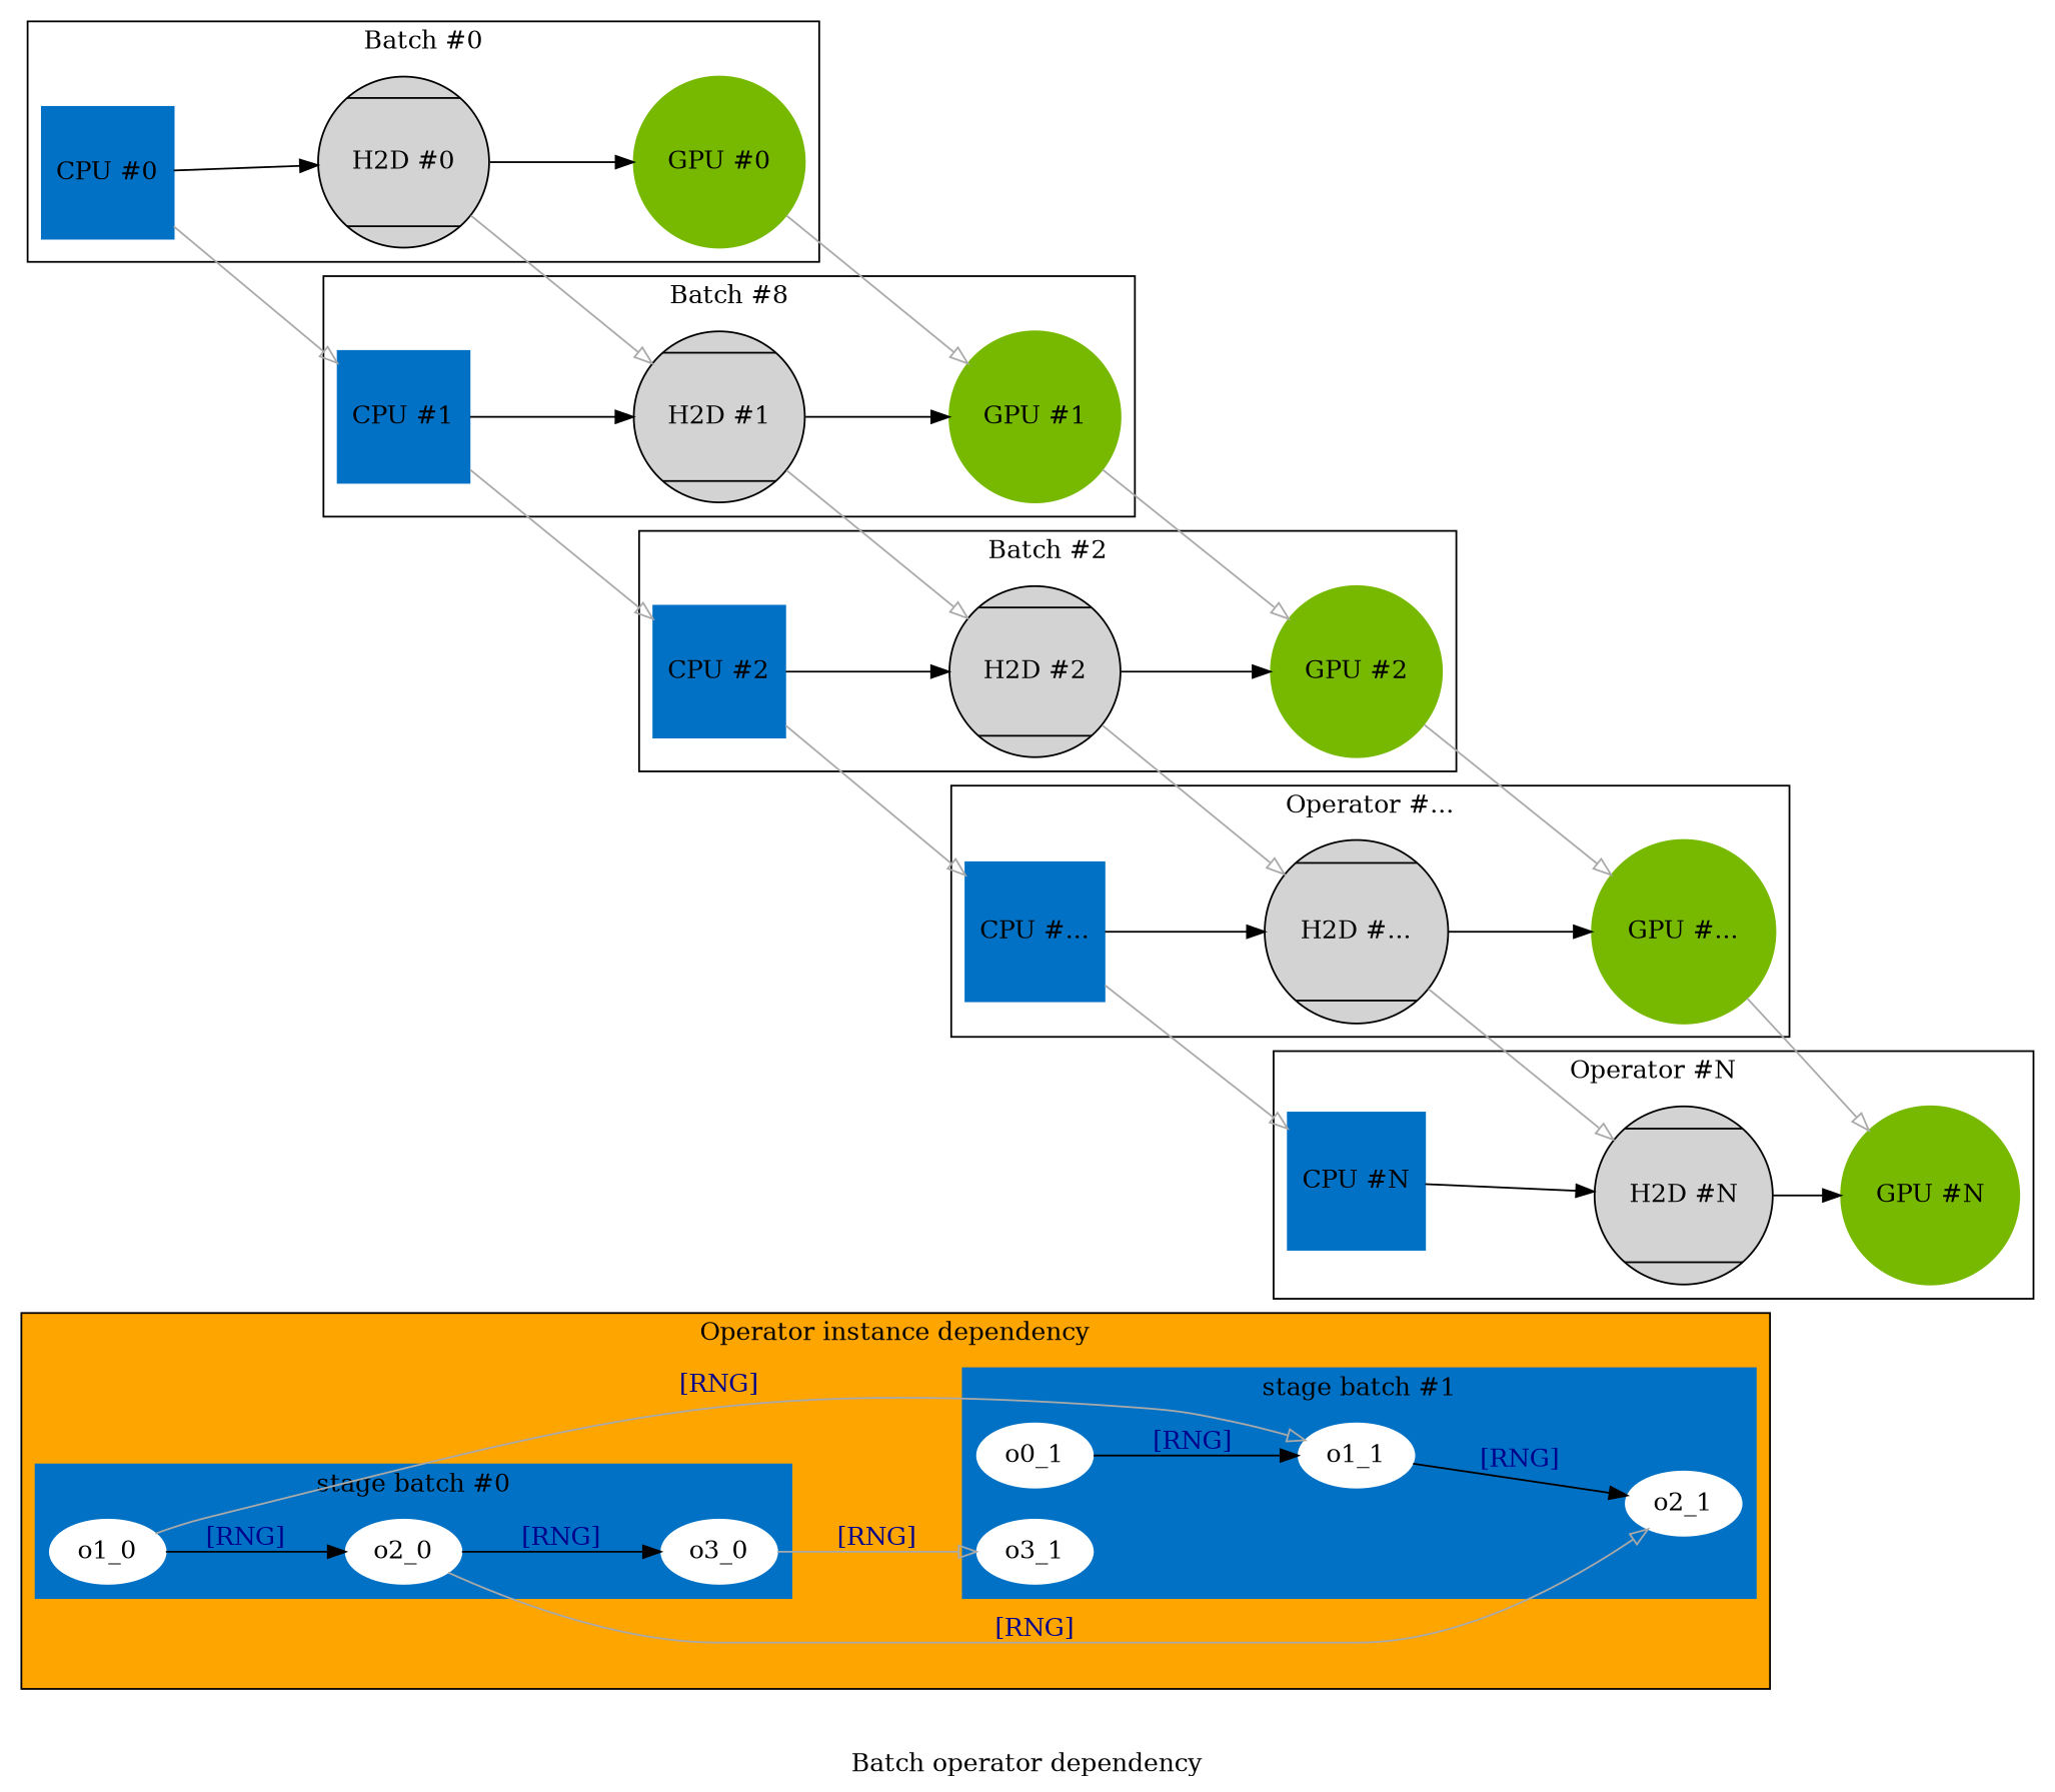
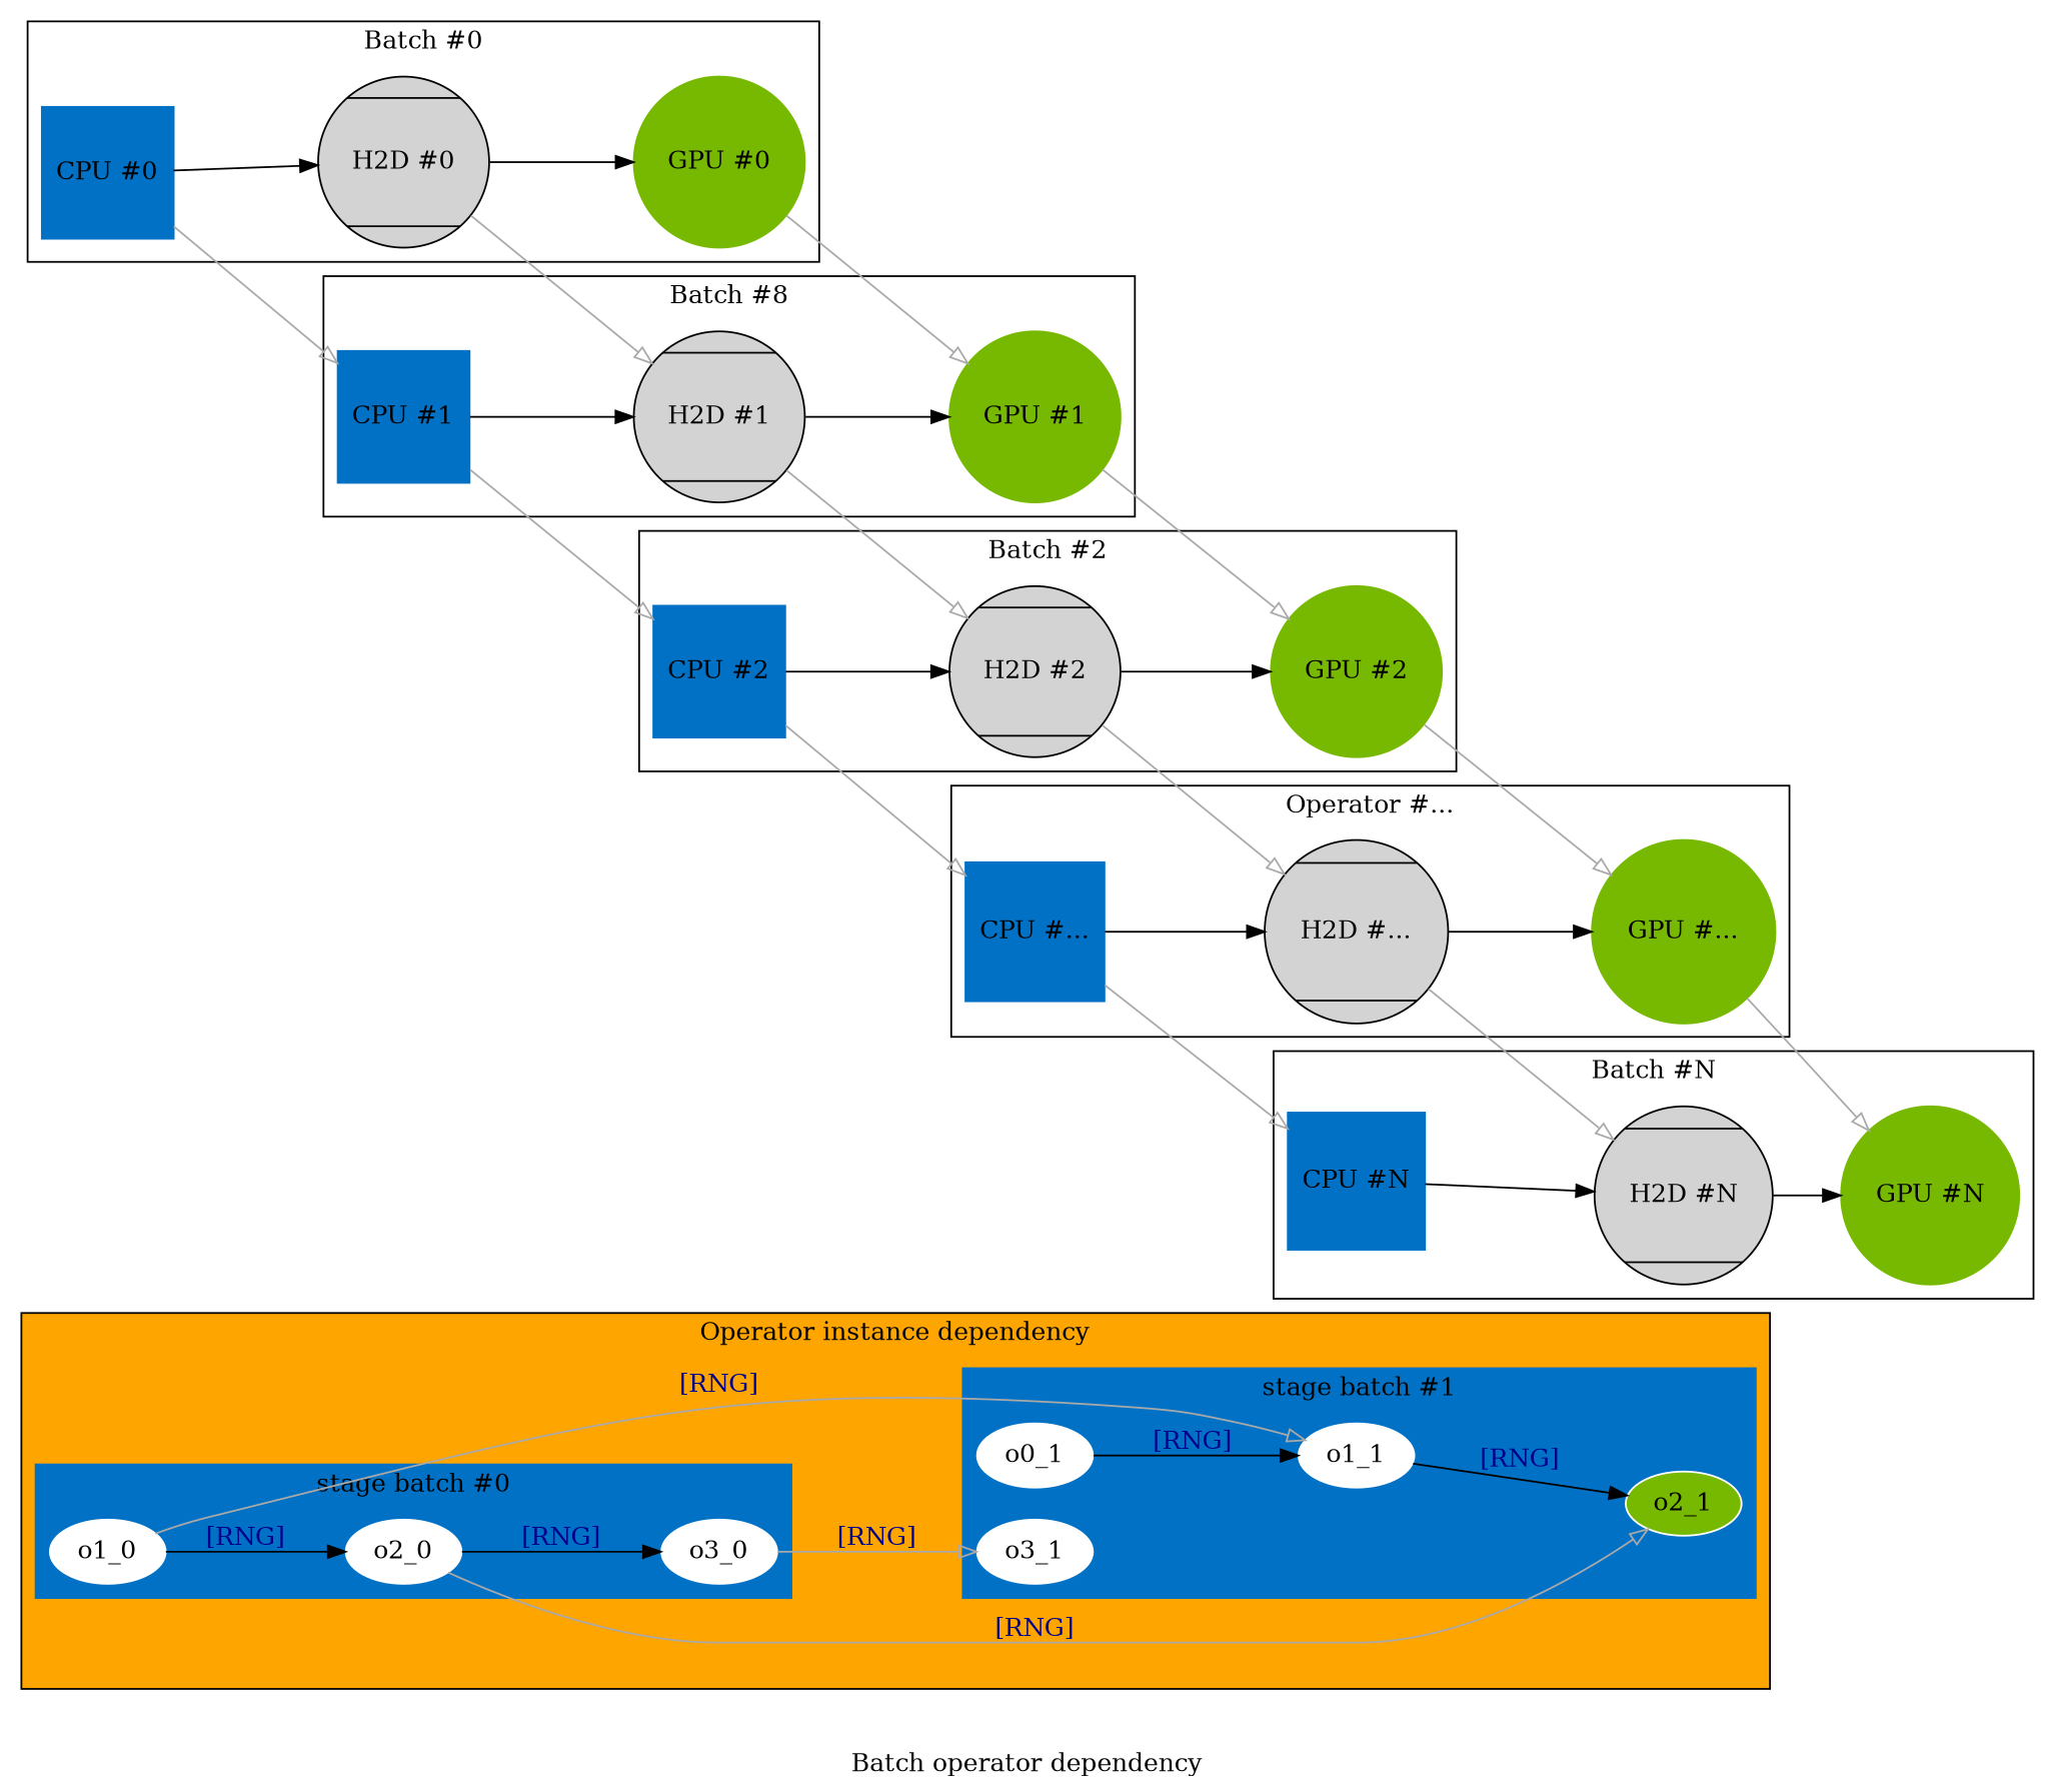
  digraph {
    label="Batch operator dependency"
    rankdir=LR
    node [color=white style=filled]
    edge [arrowhead=empty color=darkgrey]
    o1_0
    o2_0
    o3_0
    o0_1
    o1_1
-   o2_1
+   o2_1 [fillcolor="#76b900"]
    o3_1
    n8 [color="#0071c5" label="CPU #0" shape=square]
    n9 [color=black fillcolor=lightgrey label="H2D #0" shape=Mcircle]
    n10 [color="#76b900" label="GPU #0" shape=circle]
    n11 [color="#0071c5" label="CPU #1" shape=square]
    n12 [color=black fillcolor=lightgrey label="H2D #1" shape=Mcircle]
    n13 [color="#76b900" label="GPU #1" shape=circle]
    n14 [color="#0071c5" label="CPU #2" shape=square]
    n15 [color=black fillcolor=lightgrey label="H2D #2" shape=Mcircle]
    n16 [color="#76b900" label="GPU #2" shape=circle]
    n17 [color="#0071c5" label="CPU #..." shape=square]
    n18 [color=black fillcolor=lightgrey label="H2D #..." shape=Mcircle]
    n19 [color="#76b900" label="GPU #..." shape=circle]
    n20 [color="#0071c5" label="CPU #N" shape=square]
    n21 [color=black fillcolor=lightgrey label="H2D #N" shape=Mcircle]
    n22 [color="#76b900" label="GPU #N" shape=circle]
    subgraph cluster_1 {
      bgcolor=orange
      label="Operator instance dependency"
      subgraph cluster_2 {
        bgcolor=orange
        color="#0071c5"
        label="stage batch #0"
        style=filled
        o1_0
        o2_0
        o3_0
      }
      subgraph cluster_3 {
        bgcolor=orange
        color="#0071c5"
        label="stage batch #1"
        style=filled
        o0_1
        o1_1
        o2_1
        o3_1
      }
    }
    subgraph cluster_4 {
      label="Batch #0"
      n8
      n9
      n10
    }
    subgraph cluster_5 {
      label="Batch #8"
      n11
      n12
      n13
    }
    subgraph cluster_6 {
      label="Batch #2"
      n14
      n15
      n16
    }
    subgraph cluster_7 {
      label="Operator #..."
      n17
      n18
      n19
    }
    subgraph cluster_8 {
-     label="Operator #N"
+     label="Batch #N"
      n20
      n21
      n22
    }
    o1_0 -> o2_0 [fontcolor=darkblue label="[RNG]" arrowhead="" color=""]
    o1_0 -> o1_1 [fontcolor=darkblue label="[RNG]"]
    o2_0 -> o3_0 [fontcolor=darkblue label="[RNG]" arrowhead="" color=""]
    o2_0 -> o2_1 [fontcolor=darkblue label="[RNG]"]
    o3_0 -> o3_1 [fontcolor=darkblue label="[RNG]"]
    o0_1 -> o1_1 [fontcolor=darkblue label="[RNG]" arrowhead="" color=""]
    o1_1 -> o2_1 [fontcolor=darkblue label="[RNG]" arrowhead="" color=""]
    n8 -> n9 [arrowhead="" color=""]
    n8 -> n11
    n9 -> n10 [arrowhead="" color=""]
    n9 -> n12
    n10 -> n13
    n11 -> n12 [arrowhead="" color=""]
    n11 -> n14
    n12 -> n13 [arrowhead="" color=""]
    n12 -> n15
    n13 -> n16
    n14 -> n15 [arrowhead="" color=""]
    n14 -> n17
    n15 -> n16 [arrowhead="" color=""]
    n15 -> n18
    n16 -> n19
    n17 -> n18 [arrowhead="" color=""]
    n17 -> n20
    n18 -> n19 [arrowhead="" color=""]
    n18 -> n21
    n19 -> n22
    n20 -> n21 [arrowhead="" color=""]
    n21 -> n22 [arrowhead="" color=""]
  }
